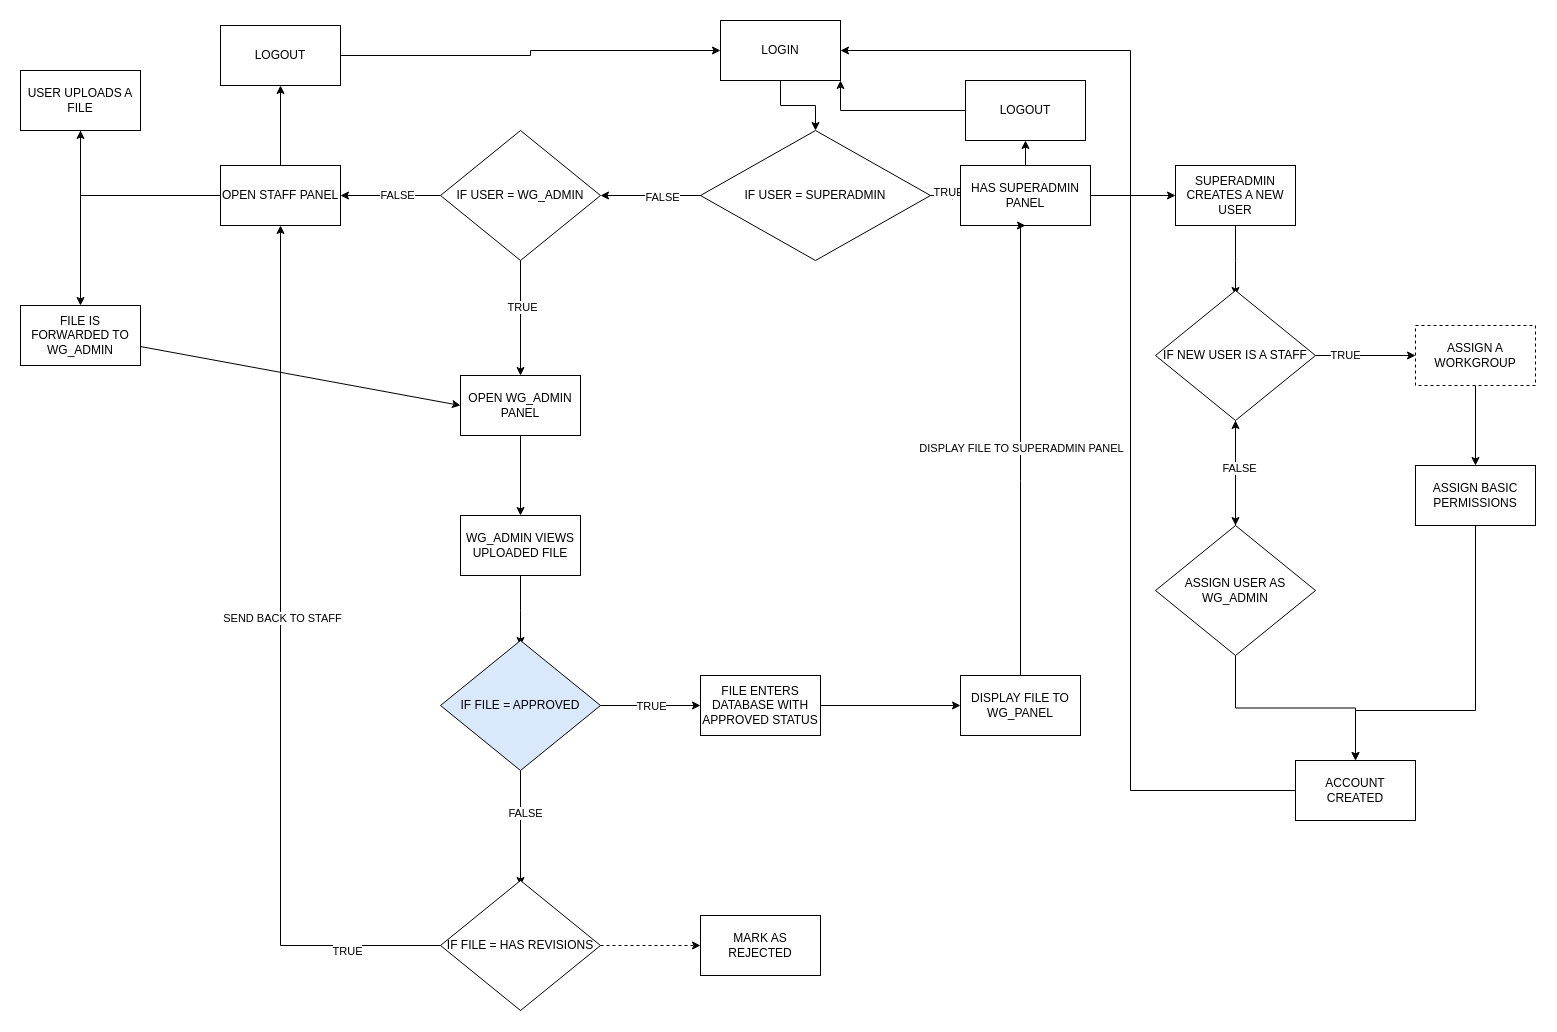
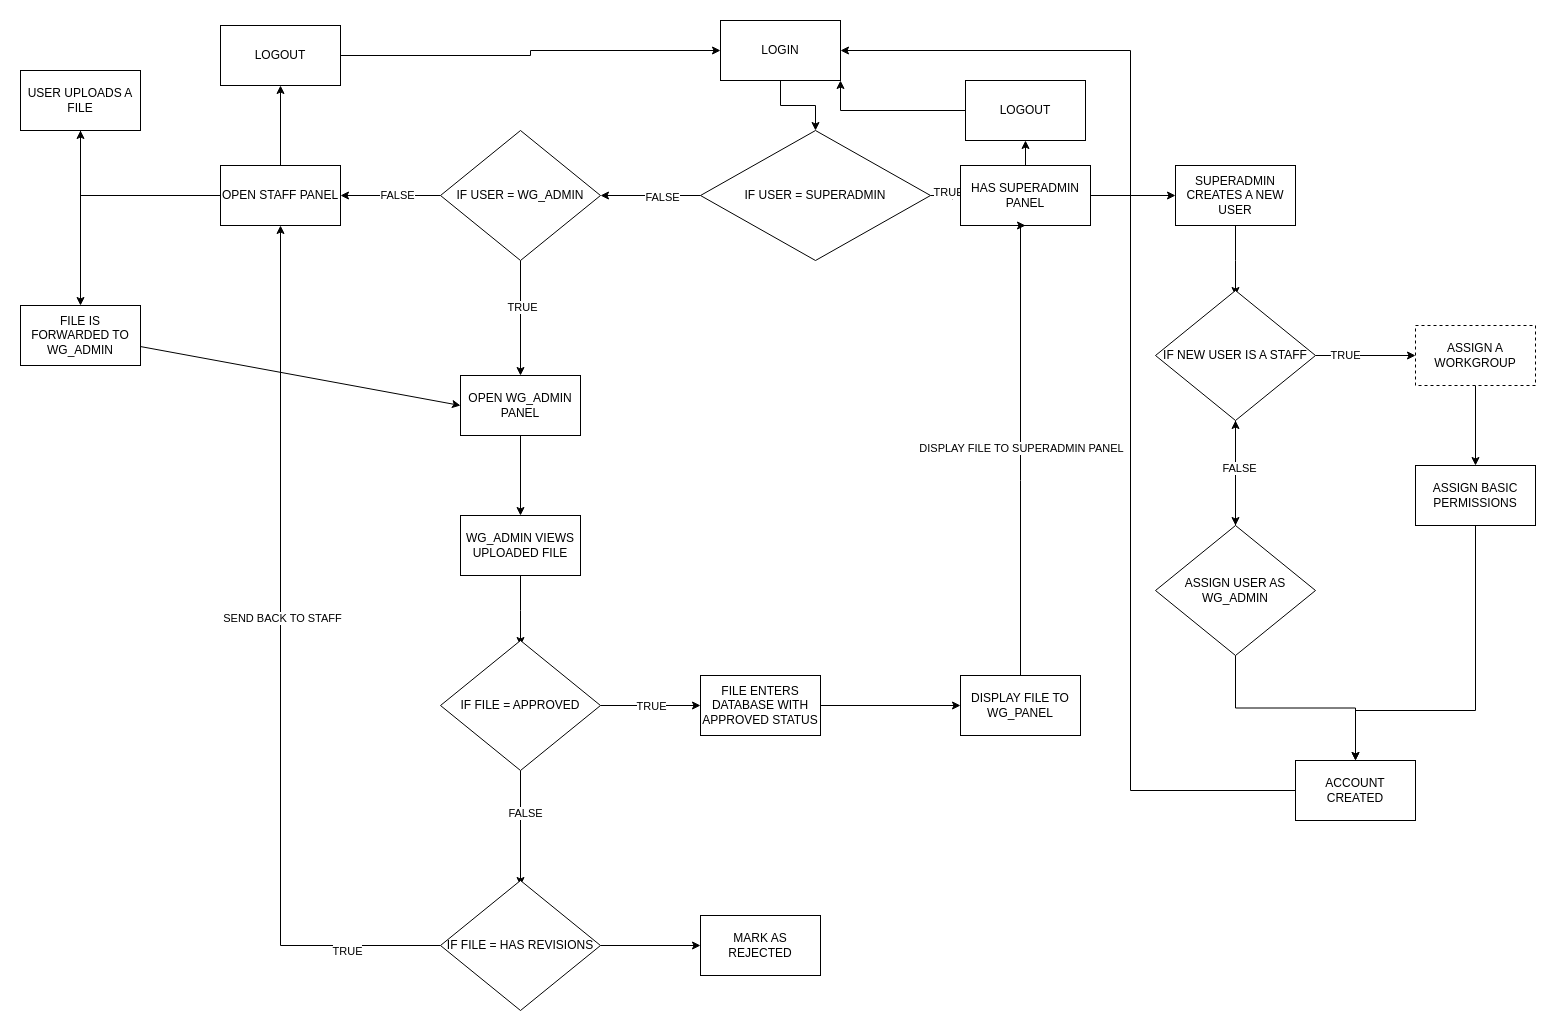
  <mxCell id="0" />
  <mxCell id="1" parent="0" />
  <mxCell id="2" style="edgeStyle=orthogonalEdgeStyle;rounded=0;orthogonalLoop=1;jettySize=auto;html=1;entryX=0.5;entryY=0;entryDx=0;entryDy=0;" edge="1" parent="1" source="3" target="8"><mxGeometry relative="1" as="geometry" /></mxCell>
  <mxCell id="3" value="LOGIN" style="rounded=0;whiteSpace=wrap;html=1;" vertex="1" parent="1"><mxGeometry x="720" y="20" width="120" height="60" as="geometry" /></mxCell>
  <mxCell id="4" value="" style="edgeStyle=orthogonalEdgeStyle;rounded=0;orthogonalLoop=1;jettySize=auto;html=1;" edge="1" parent="1" source="8" target="11"><mxGeometry relative="1" as="geometry" /></mxCell>
  <mxCell id="5" value="TRUE" style="edgeLabel;html=1;align=center;verticalAlign=middle;resizable=0;points=[];" vertex="1" connectable="0" parent="4"><mxGeometry x="-0.1" y="-4" relative="1" as="geometry"><mxPoint as="offset" /></mxGeometry></mxCell>
  <mxCell id="6" value="" style="edgeStyle=orthogonalEdgeStyle;rounded=0;orthogonalLoop=1;jettySize=auto;html=1;" edge="1" parent="1" source="8"><mxGeometry relative="1" as="geometry"><mxPoint x="600" y="195" as="targetPoint" /></mxGeometry></mxCell>
  <mxCell id="7" value="FALSE" style="edgeLabel;html=1;align=center;verticalAlign=middle;resizable=0;points=[];" vertex="1" connectable="0" parent="6"><mxGeometry x="-0.22" y="1" relative="1" as="geometry"><mxPoint as="offset" /></mxGeometry></mxCell>
  <mxCell id="8" value="IF USER = SUPERADMIN" style="rhombus;whiteSpace=wrap;html=1;" vertex="1" parent="1"><mxGeometry x="700" y="130" width="230" height="130" as="geometry" /></mxCell>
  <mxCell id="9" value="" style="edgeStyle=orthogonalEdgeStyle;rounded=0;orthogonalLoop=1;jettySize=auto;html=1;" edge="1" parent="1" source="11" target="45"><mxGeometry relative="1" as="geometry" /></mxCell>
  <mxCell id="10" value="" style="edgeStyle=orthogonalEdgeStyle;rounded=0;orthogonalLoop=1;jettySize=auto;html=1;" edge="1" parent="1" source="11" target="63"><mxGeometry relative="1" as="geometry" /></mxCell>
  <mxCell id="11" value="HAS SUPERADMIN PANEL" style="whiteSpace=wrap;html=1;" vertex="1" parent="1"><mxGeometry x="960" y="165" width="130" height="60" as="geometry" /></mxCell>
  <mxCell id="12" value="" style="edgeStyle=orthogonalEdgeStyle;rounded=0;orthogonalLoop=1;jettySize=auto;html=1;" edge="1" parent="1" source="16" target="19"><mxGeometry relative="1" as="geometry" /></mxCell>
  <mxCell id="13" value="FALSE" style="edgeLabel;html=1;align=center;verticalAlign=middle;resizable=0;points=[];" vertex="1" connectable="0" parent="12"><mxGeometry x="-0.113" y="-1" relative="1" as="geometry"><mxPoint as="offset" /></mxGeometry></mxCell>
  <mxCell id="14" value="" style="edgeStyle=orthogonalEdgeStyle;rounded=0;orthogonalLoop=1;jettySize=auto;html=1;" edge="1" parent="1" source="16" target="21"><mxGeometry relative="1" as="geometry" /></mxCell>
  <mxCell id="15" value="TRUE" style="edgeLabel;html=1;align=center;verticalAlign=middle;resizable=0;points=[];" vertex="1" connectable="0" parent="14"><mxGeometry x="-0.177" y="1" relative="1" as="geometry"><mxPoint y="-1" as="offset" /></mxGeometry></mxCell>
  <mxCell id="16" value="IF USER = WG_ADMIN" style="rhombus;whiteSpace=wrap;html=1;" vertex="1" parent="1"><mxGeometry x="440" y="130" width="160" height="130" as="geometry" /></mxCell>
  <mxCell id="17" value="" style="edgeStyle=orthogonalEdgeStyle;rounded=0;orthogonalLoop=1;jettySize=auto;html=1;" edge="1" parent="1" source="19" target="23"><mxGeometry relative="1" as="geometry" /></mxCell>
  <mxCell id="18" value="" style="edgeStyle=orthogonalEdgeStyle;rounded=0;orthogonalLoop=1;jettySize=auto;html=1;" edge="1" parent="1" source="19" target="61"><mxGeometry relative="1" as="geometry" /></mxCell>
  <mxCell id="19" value="OPEN STAFF PANEL" style="whiteSpace=wrap;html=1;" vertex="1" parent="1"><mxGeometry x="220" y="165" width="120" height="60" as="geometry" /></mxCell>
  <mxCell id="20" value="" style="edgeStyle=orthogonalEdgeStyle;rounded=0;orthogonalLoop=1;jettySize=auto;html=1;" edge="1" parent="1" source="21" target="27"><mxGeometry relative="1" as="geometry" /></mxCell>
  <mxCell id="21" value="OPEN WG_ADMIN PANEL" style="whiteSpace=wrap;html=1;" vertex="1" parent="1"><mxGeometry x="460" y="375" width="120" height="60" as="geometry" /></mxCell>
  <mxCell id="22" value="" style="edgeStyle=orthogonalEdgeStyle;rounded=0;orthogonalLoop=1;jettySize=auto;html=1;" edge="1" parent="1" source="23" target="25"><mxGeometry relative="1" as="geometry" /></mxCell>
  <mxCell id="23" value="USER UPLOADS A FILE" style="whiteSpace=wrap;html=1;" vertex="1" parent="1"><mxGeometry x="20" y="70" width="120" height="60" as="geometry" /></mxCell>
  <mxCell id="24" style="rounded=0;orthogonalLoop=1;jettySize=auto;html=1;entryX=0;entryY=0.5;entryDx=0;entryDy=0;" edge="1" parent="1" source="25" target="21"><mxGeometry relative="1" as="geometry"><mxPoint x="400" y="410" as="targetPoint" /></mxGeometry></mxCell>
  <mxCell id="25" value="FILE IS FORWARDED TO WG_ADMIN" style="whiteSpace=wrap;html=1;" vertex="1" parent="1"><mxGeometry x="20" y="305" width="120" height="60" as="geometry" /></mxCell>
  <mxCell id="26" value="" style="edgeStyle=orthogonalEdgeStyle;rounded=0;orthogonalLoop=1;jettySize=auto;html=1;" edge="1" parent="1" source="27"><mxGeometry relative="1" as="geometry"><mxPoint x="520" y="645" as="targetPoint" /></mxGeometry></mxCell>
  <mxCell id="27" value="WG_ADMIN VIEWS UPLOADED FILE" style="whiteSpace=wrap;html=1;" vertex="1" parent="1"><mxGeometry x="460" y="515" width="120" height="60" as="geometry" /></mxCell>
  <mxCell id="28" value="" style="edgeStyle=orthogonalEdgeStyle;rounded=0;orthogonalLoop=1;jettySize=auto;html=1;" edge="1" parent="1" source="32" target="34"><mxGeometry relative="1" as="geometry" /></mxCell>
  <mxCell id="29" value="TRUE" style="edgeLabel;html=1;align=center;verticalAlign=middle;resizable=0;points=[];" vertex="1" connectable="0" parent="28"><mxGeometry x="0.22" relative="1" as="geometry"><mxPoint x="-11" as="offset" /></mxGeometry></mxCell>
  <mxCell id="30" value="" style="edgeStyle=orthogonalEdgeStyle;rounded=0;orthogonalLoop=1;jettySize=auto;html=1;" edge="1" parent="1" source="32"><mxGeometry relative="1" as="geometry"><mxPoint x="520" y="885" as="targetPoint" /></mxGeometry></mxCell>
  <mxCell id="31" value="FALSE" style="edgeLabel;html=1;align=center;verticalAlign=middle;resizable=0;points=[];" vertex="1" connectable="0" parent="30"><mxGeometry x="-0.281" y="4" relative="1" as="geometry"><mxPoint as="offset" /></mxGeometry></mxCell>
- <mxCell id="32" value="IF FILE = APPROVED" style="rhombus;whiteSpace=wrap;html=1;fillColor=#dae8fc;" vertex="1" parent="1"><mxGeometry x="440" y="640" width="160" height="130" as="geometry" /></mxCell>
+ <mxCell id="32" value="IF FILE = APPROVED" style="rhombus;whiteSpace=wrap;html=1;" vertex="1" parent="1"><mxGeometry x="440" y="640" width="160" height="130" as="geometry" /></mxCell>
  <mxCell id="33" value="" style="edgeStyle=orthogonalEdgeStyle;rounded=0;orthogonalLoop=1;jettySize=auto;html=1;" edge="1" parent="1" source="34" target="43"><mxGeometry relative="1" as="geometry" /></mxCell>
  <mxCell id="34" value="FILE ENTERS DATABASE WITH APPROVED STATUS" style="whiteSpace=wrap;html=1;" vertex="1" parent="1"><mxGeometry x="700" y="675" width="120" height="60" as="geometry" /></mxCell>
  <mxCell id="35" style="edgeStyle=orthogonalEdgeStyle;rounded=0;orthogonalLoop=1;jettySize=auto;html=1;entryX=0.5;entryY=1;entryDx=0;entryDy=0;" edge="1" parent="1" source="39" target="19"><mxGeometry relative="1" as="geometry" /></mxCell>
  <mxCell id="36" value="SEND BACK TO STAFF" style="edgeLabel;html=1;align=center;verticalAlign=middle;resizable=0;points=[];" vertex="1" connectable="0" parent="35"><mxGeometry x="0.11" y="-1" relative="1" as="geometry"><mxPoint as="offset" /></mxGeometry></mxCell>
  <mxCell id="37" value="TRUE" style="edgeLabel;html=1;align=center;verticalAlign=middle;resizable=0;points=[];" vertex="1" connectable="0" parent="35"><mxGeometry x="-0.787" y="5" relative="1" as="geometry"><mxPoint as="offset" /></mxGeometry></mxCell>
- <mxCell id="38" value="" style="edgeStyle=orthogonalEdgeStyle;rounded=0;orthogonalLoop=1;jettySize=auto;html=1;dashed=1;" edge="1" parent="1" source="39" target="40"><mxGeometry relative="1" as="geometry" /></mxCell>
+ <mxCell id="38" value="" style="edgeStyle=orthogonalEdgeStyle;rounded=0;orthogonalLoop=1;jettySize=auto;html=1;" edge="1" parent="1" source="39" target="40"><mxGeometry relative="1" as="geometry" /></mxCell>
  <mxCell id="39" value="IF FILE = HAS REVISIONS" style="rhombus;whiteSpace=wrap;html=1;" vertex="1" parent="1"><mxGeometry x="440" y="880" width="160" height="130" as="geometry" /></mxCell>
  <mxCell id="40" value="MARK AS REJECTED" style="whiteSpace=wrap;html=1;" vertex="1" parent="1"><mxGeometry x="700" y="915" width="120" height="60" as="geometry" /></mxCell>
  <mxCell id="41" style="edgeStyle=orthogonalEdgeStyle;rounded=0;orthogonalLoop=1;jettySize=auto;html=1;entryX=0.5;entryY=1;entryDx=0;entryDy=0;" edge="1" parent="1" source="43" target="11"><mxGeometry relative="1" as="geometry"><Array as="points"><mxPoint x="1020" y="480" /><mxPoint x="1020" y="480" /></Array></mxGeometry></mxCell>
  <mxCell id="42" value="DISPLAY FILE TO SUPERADMIN PANEL" style="edgeLabel;html=1;align=center;verticalAlign=middle;resizable=0;points=[];" vertex="1" connectable="0" parent="41"><mxGeometry x="0.243" y="-5" relative="1" as="geometry"><mxPoint x="-5" y="55" as="offset" /></mxGeometry></mxCell>
  <mxCell id="43" value="DISPLAY FILE TO WG_PANEL" style="whiteSpace=wrap;html=1;" vertex="1" parent="1"><mxGeometry x="960" y="675" width="120" height="60" as="geometry" /></mxCell>
  <mxCell id="44" value="" style="edgeStyle=orthogonalEdgeStyle;rounded=0;orthogonalLoop=1;jettySize=auto;html=1;" edge="1" parent="1" source="45"><mxGeometry relative="1" as="geometry"><mxPoint x="1235" y="295" as="targetPoint" /></mxGeometry></mxCell>
  <mxCell id="45" value="SUPERADMIN CREATES A NEW USER" style="whiteSpace=wrap;html=1;" vertex="1" parent="1"><mxGeometry x="1175" y="165" width="120" height="60" as="geometry" /></mxCell>
  <mxCell id="46" value="" style="edgeStyle=orthogonalEdgeStyle;rounded=0;orthogonalLoop=1;jettySize=auto;html=1;" edge="1" parent="1" source="49" target="51"><mxGeometry relative="1" as="geometry" /></mxCell>
  <mxCell id="47" value="TRUE" style="edgeLabel;html=1;align=center;verticalAlign=middle;resizable=0;points=[];" vertex="1" connectable="0" parent="46"><mxGeometry x="-0.4" y="1" relative="1" as="geometry"><mxPoint x="-1" as="offset" /></mxGeometry></mxCell>
  <mxCell id="48" value="" style="edgeStyle=orthogonalEdgeStyle;rounded=0;orthogonalLoop=1;jettySize=auto;html=1;" edge="1" parent="1" source="49"><mxGeometry relative="1" as="geometry"><mxPoint x="1235" y="525" as="targetPoint" /></mxGeometry></mxCell>
  <mxCell id="49" value="IF NEW USER IS A STAFF" style="rhombus;whiteSpace=wrap;html=1;" vertex="1" parent="1"><mxGeometry x="1155" y="290" width="160" height="130" as="geometry" /></mxCell>
  <mxCell id="50" value="" style="edgeStyle=orthogonalEdgeStyle;rounded=0;orthogonalLoop=1;jettySize=auto;html=1;" edge="1" parent="1" source="51" target="53"><mxGeometry relative="1" as="geometry" /></mxCell>
  <mxCell id="51" value="ASSIGN A WORKGROUP" style="whiteSpace=wrap;html=1;dashed=1;" vertex="1" parent="1"><mxGeometry x="1415" y="325" width="120" height="60" as="geometry" /></mxCell>
  <mxCell id="52" style="edgeStyle=orthogonalEdgeStyle;rounded=0;orthogonalLoop=1;jettySize=auto;html=1;entryX=0.5;entryY=0;entryDx=0;entryDy=0;" edge="1" parent="1" source="53" target="59"><mxGeometry relative="1" as="geometry"><Array as="points"><mxPoint x="1475" y="710" /><mxPoint x="1355" y="710" /></Array></mxGeometry></mxCell>
  <mxCell id="53" value="ASSIGN BASIC PERMISSIONS" style="whiteSpace=wrap;html=1;" vertex="1" parent="1"><mxGeometry x="1415" y="465" width="120" height="60" as="geometry" /></mxCell>
  <mxCell id="54" value="" style="edgeStyle=orthogonalEdgeStyle;rounded=0;orthogonalLoop=1;jettySize=auto;html=1;" edge="1" parent="1" source="57" target="49"><mxGeometry relative="1" as="geometry" /></mxCell>
  <mxCell id="55" value="FALSE" style="edgeLabel;html=1;align=center;verticalAlign=middle;resizable=0;points=[];" vertex="1" connectable="0" parent="54"><mxGeometry x="0.098" y="-3" relative="1" as="geometry"><mxPoint as="offset" /></mxGeometry></mxCell>
  <mxCell id="56" value="" style="edgeStyle=orthogonalEdgeStyle;rounded=0;orthogonalLoop=1;jettySize=auto;html=1;" edge="1" parent="1" source="57" target="59"><mxGeometry relative="1" as="geometry" /></mxCell>
  <mxCell id="57" value="ASSIGN USER AS WG_ADMIN" style="rhombus;whiteSpace=wrap;html=1;" vertex="1" parent="1"><mxGeometry x="1155" y="525" width="160" height="130" as="geometry" /></mxCell>
  <mxCell id="58" style="edgeStyle=orthogonalEdgeStyle;rounded=0;orthogonalLoop=1;jettySize=auto;html=1;entryX=1;entryY=0.5;entryDx=0;entryDy=0;" edge="1" parent="1" source="59" target="3"><mxGeometry relative="1" as="geometry"><Array as="points"><mxPoint x="1130" y="790" /><mxPoint x="1130" y="50" /></Array></mxGeometry></mxCell>
  <mxCell id="59" value="ACCOUNT CREATED" style="whiteSpace=wrap;html=1;" vertex="1" parent="1"><mxGeometry x="1295" y="760" width="120" height="60" as="geometry" /></mxCell>
  <mxCell id="60" style="edgeStyle=orthogonalEdgeStyle;rounded=0;orthogonalLoop=1;jettySize=auto;html=1;entryX=0;entryY=0.5;entryDx=0;entryDy=0;" edge="1" parent="1" source="61" target="3"><mxGeometry relative="1" as="geometry" /></mxCell>
  <mxCell id="61" value="LOGOUT" style="whiteSpace=wrap;html=1;" vertex="1" parent="1"><mxGeometry x="220" y="25" width="120" height="60" as="geometry" /></mxCell>
  <mxCell id="62" style="edgeStyle=orthogonalEdgeStyle;rounded=0;orthogonalLoop=1;jettySize=auto;html=1;entryX=1;entryY=1;entryDx=0;entryDy=0;" edge="1" parent="1" source="63" target="3"><mxGeometry relative="1" as="geometry" /></mxCell>
  <mxCell id="63" value="LOGOUT" style="whiteSpace=wrap;html=1;" vertex="1" parent="1"><mxGeometry x="965" y="80" width="120" height="60" as="geometry" /></mxCell>
